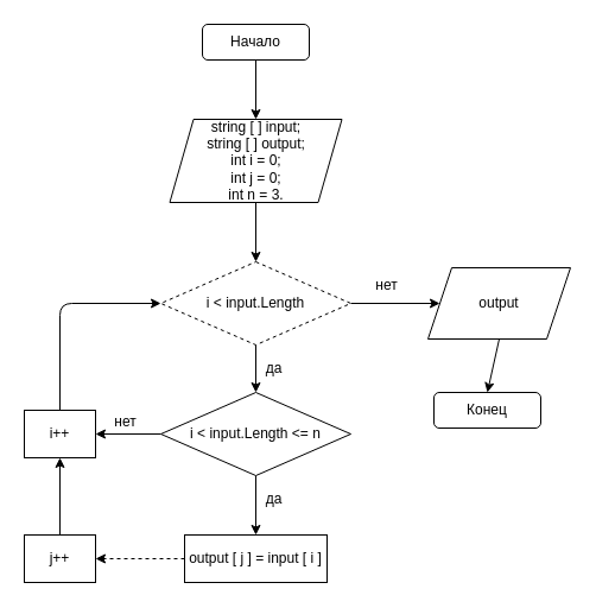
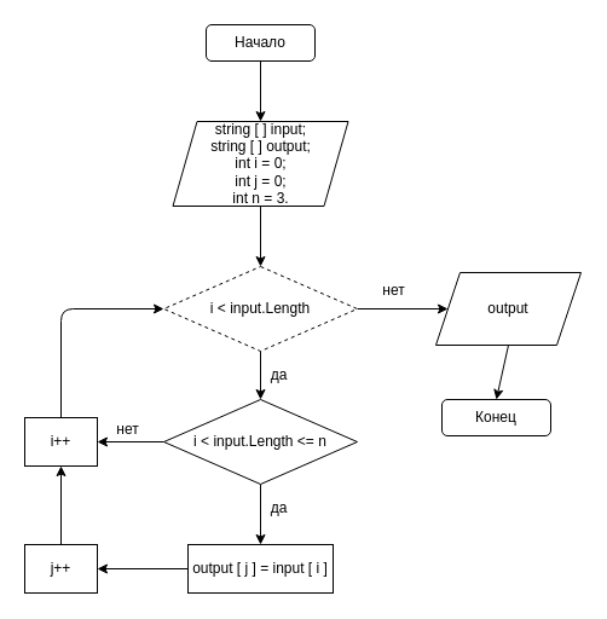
  <mxCell id="0" />
  <mxCell id="1" parent="0" />
  <mxCell id="2" value="Начало" style="rounded=1;whiteSpace=wrap;html=1;" vertex="1" parent="1"><mxGeometry x="170" y="20" width="90" height="30" as="geometry" /></mxCell>
  <mxCell id="3" style="edgeStyle=none;html=1;exitX=0.5;exitY=1;exitDx=0;exitDy=0;entryX=0.5;entryY=0;entryDx=0;entryDy=0;" edge="1" parent="1" source="5" target="8"><mxGeometry relative="1" as="geometry" /></mxCell>
  <mxCell id="4" style="edgeStyle=none;html=1;exitX=1;exitY=0.5;exitDx=0;exitDy=0;entryX=0;entryY=0.5;entryDx=0;entryDy=0;" edge="1" parent="1" source="8" target="10"><mxGeometry relative="1" as="geometry"><mxPoint x="320" y="135" as="targetPoint" /></mxGeometry></mxCell>
  <mxCell id="5" value="string [ ] input;&lt;br&gt;string [ ] output;&lt;br&gt;int i = 0;&lt;br&gt;int j = 0;&lt;br&gt;int n = 3." style="shape=parallelogram;perimeter=parallelogramPerimeter;whiteSpace=wrap;html=1;fixedSize=1;" vertex="1" parent="1"><mxGeometry x="142.5" y="100" width="145" height="70" as="geometry" /></mxCell>
  <mxCell id="6" value="" style="endArrow=classic;html=1;exitX=0.5;exitY=1;exitDx=0;exitDy=0;entryX=0.5;entryY=0;entryDx=0;entryDy=0;" edge="1" parent="1" source="2" target="5"><mxGeometry width="50" height="50" relative="1" as="geometry"><mxPoint x="210" y="260" as="sourcePoint" /><mxPoint x="260" y="210" as="targetPoint" /></mxGeometry></mxCell>
  <mxCell id="7" style="edgeStyle=none;html=1;exitX=0.5;exitY=1;exitDx=0;exitDy=0;entryX=0.5;entryY=0;entryDx=0;entryDy=0;" edge="1" parent="1" source="8" target="16"><mxGeometry relative="1" as="geometry" /></mxCell>
  <mxCell id="8" value="i &amp;lt; input.Length" style="rhombus;whiteSpace=wrap;html=1;dashed=1;" vertex="1" parent="1"><mxGeometry x="135" y="220" width="160" height="70" as="geometry" /></mxCell>
  <mxCell id="9" style="edgeStyle=none;html=1;exitX=0.5;exitY=1;exitDx=0;exitDy=0;entryX=0.5;entryY=0;entryDx=0;entryDy=0;" edge="1" parent="1" source="10" target="11"><mxGeometry relative="1" as="geometry" /></mxCell>
  <mxCell id="10" value="output" style="shape=parallelogram;perimeter=parallelogramPerimeter;whiteSpace=wrap;html=1;fixedSize=1;" vertex="1" parent="1"><mxGeometry x="360" y="225" width="120" height="60" as="geometry" /></mxCell>
  <mxCell id="11" value="Конец" style="rounded=1;whiteSpace=wrap;html=1;" vertex="1" parent="1"><mxGeometry x="365" y="330" width="90" height="30" as="geometry" /></mxCell>
  <mxCell id="12" value="нет" style="text;html=1;align=center;verticalAlign=middle;resizable=0;points=[];autosize=1;strokeColor=none;fillColor=none;" vertex="1" parent="1"><mxGeometry x="310" y="230" width="30" height="20" as="geometry" /></mxCell>
  <mxCell id="13" value="да" style="text;html=1;align=center;verticalAlign=middle;resizable=0;points=[];autosize=1;strokeColor=none;fillColor=none;" vertex="1" parent="1"><mxGeometry x="215" y="300" width="30" height="20" as="geometry" /></mxCell>
  <mxCell id="14" style="edgeStyle=none;html=1;exitX=0.5;exitY=1;exitDx=0;exitDy=0;entryX=0.5;entryY=0;entryDx=0;entryDy=0;" edge="1" parent="1" source="16" target="18"><mxGeometry relative="1" as="geometry" /></mxCell>
  <mxCell id="15" style="edgeStyle=none;html=1;exitX=0;exitY=0.5;exitDx=0;exitDy=0;entryX=1;entryY=0.5;entryDx=0;entryDy=0;" edge="1" parent="1" source="16" target="23"><mxGeometry relative="1" as="geometry" /></mxCell>
  <mxCell id="16" value="i &amp;lt; input.Length &amp;lt;= n" style="rhombus;whiteSpace=wrap;html=1;" vertex="1" parent="1"><mxGeometry x="135" y="330" width="160" height="70" as="geometry" /></mxCell>
- <mxCell id="17" style="edgeStyle=none;html=1;exitX=0;exitY=0.5;exitDx=0;exitDy=0;entryX=1;entryY=0.5;entryDx=0;entryDy=0;dashed=1;" edge="1" parent="1" source="18" target="21"><mxGeometry relative="1" as="geometry" /></mxCell>
+ <mxCell id="17" style="edgeStyle=none;html=1;exitX=0;exitY=0.5;exitDx=0;exitDy=0;entryX=1;entryY=0.5;entryDx=0;entryDy=0;" edge="1" parent="1" source="18" target="21"><mxGeometry relative="1" as="geometry" /></mxCell>
  <mxCell id="18" value="output [ j ] = input [ i ]" style="rounded=0;whiteSpace=wrap;html=1;" vertex="1" parent="1"><mxGeometry x="155" y="450" width="120" height="40" as="geometry" /></mxCell>
  <mxCell id="19" value="да" style="text;html=1;align=center;verticalAlign=middle;resizable=0;points=[];autosize=1;strokeColor=none;fillColor=none;" vertex="1" parent="1"><mxGeometry x="215" y="410" width="30" height="20" as="geometry" /></mxCell>
  <mxCell id="20" style="edgeStyle=none;html=1;exitX=0.5;exitY=0;exitDx=0;exitDy=0;entryX=0.5;entryY=1;entryDx=0;entryDy=0;" edge="1" parent="1" source="21" target="23"><mxGeometry relative="1" as="geometry" /></mxCell>
  <mxCell id="21" value="j++" style="rounded=0;whiteSpace=wrap;html=1;" vertex="1" parent="1"><mxGeometry x="20" y="450" width="60" height="40" as="geometry" /></mxCell>
  <mxCell id="22" style="edgeStyle=none;html=1;exitX=0.5;exitY=0;exitDx=0;exitDy=0;entryX=0;entryY=0.5;entryDx=0;entryDy=0;" edge="1" parent="1" source="23" target="8"><mxGeometry relative="1" as="geometry"><Array as="points"><mxPoint x="50" y="255" /></Array></mxGeometry></mxCell>
  <mxCell id="23" value="i++" style="rounded=0;whiteSpace=wrap;html=1;" vertex="1" parent="1"><mxGeometry x="20" y="345" width="60" height="40" as="geometry" /></mxCell>
  <mxCell id="24" value="нет" style="text;html=1;align=center;verticalAlign=middle;resizable=0;points=[];autosize=1;strokeColor=none;fillColor=none;" vertex="1" parent="1"><mxGeometry x="90" y="345" width="30" height="20" as="geometry" /></mxCell>
